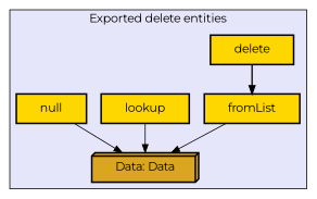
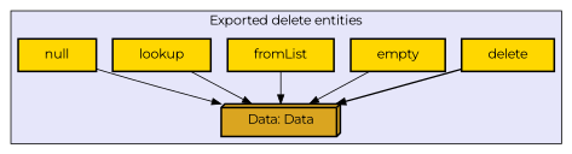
  digraph {
    fontname=Montserrat
    node [fillcolor=gold fontname=Montserrat margin="0.4,0.1" shape=box style="filled,bold"]
    edge [color=black fontname=Montserrat penwidth=1]
    n1 [fillcolor=goldenrod label="Data: Data" shape=box3d]
    n2 [label=delete]
+   n3 [label=empty]
    n4 [label=fromList]
    n5 [label=lookup]
    n6 [label=null]
    subgraph cluster_1 {
      fillcolor=lavender
      label="Exported delete entities"
      style=filled
      n1
      n2
+     n3
      n4
      n5
      n6
    }
-   n2 -> n4 [penwidth=1.6931471805599454]
+   n2 -> n1 [penwidth=1.6931471805599454]
+   n3 -> n1
    n4 -> n1
    n5 -> n1
    n6 -> n1
  }
